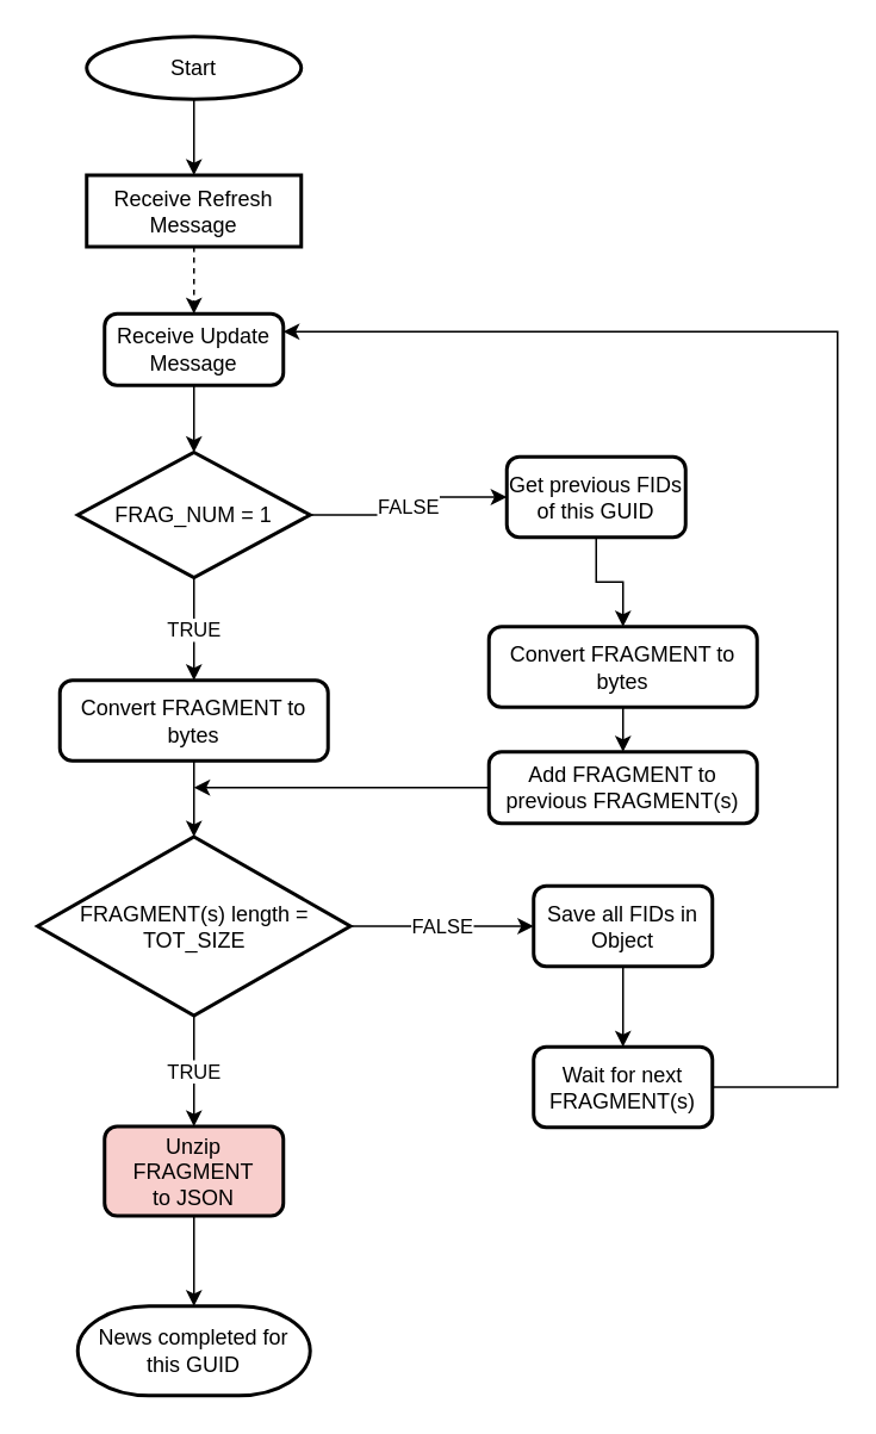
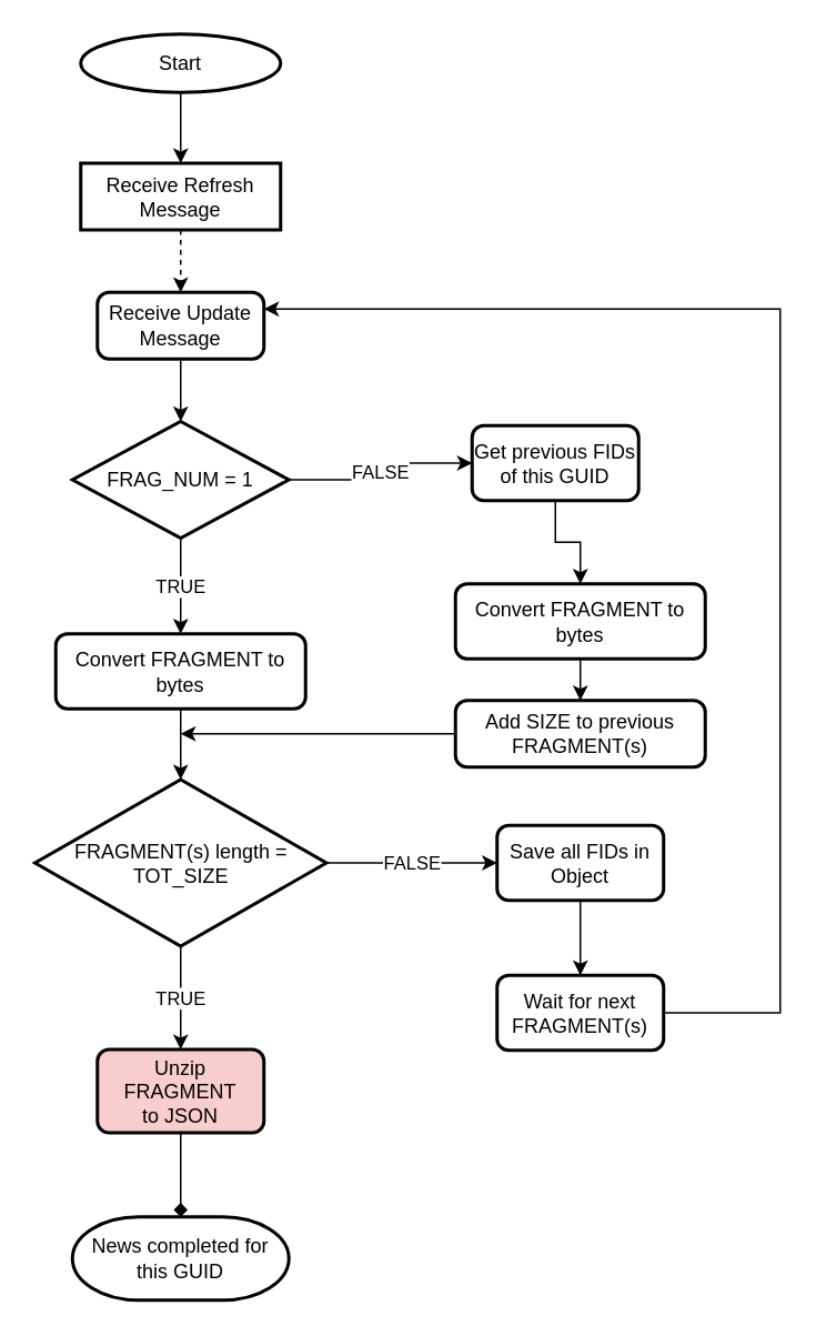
  <mxCell id="0" />
  <mxCell id="1" parent="0" />
  <mxCell id="2" style="edgeStyle=orthogonalEdgeStyle;rounded=0;orthogonalLoop=1;jettySize=auto;html=1;entryX=0.5;entryY=0;entryDx=0;entryDy=0;" edge="1" parent="1" source="3" target="24"><mxGeometry relative="1" as="geometry" /></mxCell>
  <mxCell id="3" value="Start" style="strokeWidth=2;html=1;shape=mxgraph.flowchart.start_1;whiteSpace=wrap;" parent="1" vertex="1"><mxGeometry x="48" y="20" width="120" height="35" as="geometry" /></mxCell>
  <mxCell id="4" style="edgeStyle=orthogonalEdgeStyle;rounded=0;orthogonalLoop=1;jettySize=auto;html=1;exitX=0.5;exitY=1;exitDx=0;exitDy=0;entryX=0.5;entryY=0;entryDx=0;entryDy=0;entryPerimeter=0;" parent="1" source="5" target="8" edge="1"><mxGeometry relative="1" as="geometry" /></mxCell>
  <mxCell id="5" value="Receive Update Message" style="rounded=1;whiteSpace=wrap;html=1;absoluteArcSize=1;arcSize=14;strokeWidth=2;" parent="1" vertex="1"><mxGeometry x="58" y="175" width="100" height="40" as="geometry" /></mxCell>
  <mxCell id="6" value="FALSE" style="edgeStyle=orthogonalEdgeStyle;rounded=0;orthogonalLoop=1;jettySize=auto;html=1;exitX=1;exitY=0.5;exitDx=0;exitDy=0;exitPerimeter=0;entryX=0;entryY=0.5;entryDx=0;entryDy=0;" parent="1" source="8" target="18" edge="1"><mxGeometry relative="1" as="geometry" /></mxCell>
  <mxCell id="7" value="TRUE" style="edgeStyle=orthogonalEdgeStyle;rounded=0;orthogonalLoop=1;jettySize=auto;html=1;exitX=0.5;exitY=1;exitDx=0;exitDy=0;exitPerimeter=0;entryX=0.5;entryY=0;entryDx=0;entryDy=0;" edge="1" parent="1" source="8" target="10"><mxGeometry relative="1" as="geometry" /></mxCell>
  <mxCell id="8" value="FRAG_NUM = 1" style="strokeWidth=2;html=1;shape=mxgraph.flowchart.decision;whiteSpace=wrap;" parent="1" vertex="1"><mxGeometry x="43" y="252.5" width="130" height="70" as="geometry" /></mxCell>
  <mxCell id="9" style="edgeStyle=orthogonalEdgeStyle;rounded=0;orthogonalLoop=1;jettySize=auto;html=1;exitX=0.5;exitY=1;exitDx=0;exitDy=0;entryX=0.5;entryY=0;entryDx=0;entryDy=0;entryPerimeter=0;" edge="1" parent="1" source="10" target="12"><mxGeometry relative="1" as="geometry" /></mxCell>
  <mxCell id="10" value="Convert FRAGMENT to bytes" style="rounded=1;whiteSpace=wrap;html=1;absoluteArcSize=1;arcSize=14;strokeWidth=2;" parent="1" vertex="1"><mxGeometry x="33" y="380" width="150" height="45" as="geometry" /></mxCell>
  <mxCell id="11" value="TRUE" style="edgeStyle=orthogonalEdgeStyle;rounded=0;orthogonalLoop=1;jettySize=auto;html=1;exitX=0.5;exitY=1;exitDx=0;exitDy=0;exitPerimeter=0;entryX=0.5;entryY=0;entryDx=0;entryDy=0;" edge="1" parent="1" source="12" target="14"><mxGeometry relative="1" as="geometry" /></mxCell>
  <mxCell id="12" value="FRAGMENT(s) length = TOT_SIZE" style="strokeWidth=2;html=1;shape=mxgraph.flowchart.decision;whiteSpace=wrap;" parent="1" vertex="1"><mxGeometry x="20.5" y="467.5" width="175" height="100" as="geometry" /></mxCell>
- <mxCell id="13" style="edgeStyle=orthogonalEdgeStyle;rounded=0;orthogonalLoop=1;jettySize=auto;html=1;entryX=0.5;entryY=0;entryDx=0;entryDy=0;entryPerimeter=0;" edge="1" parent="1" source="14" target="27"><mxGeometry relative="1" as="geometry" /></mxCell>
+ <mxCell id="13" style="edgeStyle=orthogonalEdgeStyle;rounded=0;orthogonalLoop=1;jettySize=auto;html=1;entryX=0.5;entryY=0;entryDx=0;entryDy=0;entryPerimeter=0;endArrow=diamond;" edge="1" parent="1" source="14" target="27"><mxGeometry relative="1" as="geometry" /></mxCell>
  <mxCell id="14" value="&lt;div&gt;Unzip FRAGMENT&lt;/div&gt;&lt;div&gt;to JSON&lt;br&gt;&lt;/div&gt;" style="rounded=1;whiteSpace=wrap;html=1;absoluteArcSize=1;arcSize=14;strokeWidth=2;fillColor=#f8cecc;" parent="1" vertex="1"><mxGeometry x="58" y="629.5" width="100" height="50" as="geometry" /></mxCell>
  <mxCell id="15" value="Save all FIDs in Object" style="rounded=1;whiteSpace=wrap;html=1;absoluteArcSize=1;arcSize=14;strokeWidth=2;" parent="1" vertex="1"><mxGeometry x="298" y="495" width="100" height="45" as="geometry" /></mxCell>
  <mxCell id="16" value="Wait for next FRAGMENT(s)" style="rounded=1;whiteSpace=wrap;html=1;absoluteArcSize=1;arcSize=14;strokeWidth=2;" parent="1" vertex="1"><mxGeometry x="298" y="585" width="100" height="45" as="geometry" /></mxCell>
  <mxCell id="17" style="edgeStyle=orthogonalEdgeStyle;rounded=0;orthogonalLoop=1;jettySize=auto;html=1;exitX=0.5;exitY=1;exitDx=0;exitDy=0;entryX=0.5;entryY=0;entryDx=0;entryDy=0;" parent="1" source="18" target="20" edge="1"><mxGeometry relative="1" as="geometry"><mxPoint x="328" y="365" as="targetPoint" /></mxGeometry></mxCell>
  <mxCell id="18" value="Get previous FIDs of this GUID" style="rounded=1;whiteSpace=wrap;html=1;absoluteArcSize=1;arcSize=14;strokeWidth=2;" parent="1" vertex="1"><mxGeometry x="283" y="255" width="100" height="45" as="geometry" /></mxCell>
  <mxCell id="19" style="edgeStyle=orthogonalEdgeStyle;rounded=0;orthogonalLoop=1;jettySize=auto;html=1;exitX=0.5;exitY=1;exitDx=0;exitDy=0;entryX=0.5;entryY=0;entryDx=0;entryDy=0;" parent="1" source="20" target="21" edge="1"><mxGeometry relative="1" as="geometry" /></mxCell>
  <mxCell id="20" value="Convert FRAGMENT to bytes" style="rounded=1;whiteSpace=wrap;html=1;absoluteArcSize=1;arcSize=14;strokeWidth=2;" parent="1" vertex="1"><mxGeometry x="273" y="350" width="150" height="45" as="geometry" /></mxCell>
- <mxCell id="21" value="Add FRAGMENT to previous FRAGMENT(s)" style="rounded=1;whiteSpace=wrap;html=1;absoluteArcSize=1;arcSize=14;strokeWidth=2;" parent="1" vertex="1"><mxGeometry x="273" y="420" width="150" height="40" as="geometry" /></mxCell>
+ <mxCell id="21" value="Add SIZE to previous FRAGMENT(s)" style="rounded=1;whiteSpace=wrap;html=1;absoluteArcSize=1;arcSize=14;strokeWidth=2;" parent="1" vertex="1"><mxGeometry x="273" y="420" width="150" height="40" as="geometry" /></mxCell>
  <mxCell id="22" style="edgeStyle=orthogonalEdgeStyle;rounded=0;orthogonalLoop=1;jettySize=auto;html=1;exitX=1;exitY=0.5;exitDx=0;exitDy=0;entryX=1;entryY=0.25;entryDx=0;entryDy=0;" parent="1" source="16" target="5" edge="1"><mxGeometry relative="1" as="geometry"><mxPoint x="178" y="195" as="targetPoint" /><mxPoint x="593" y="739" as="sourcePoint" /><Array as="points"><mxPoint x="468" y="607" /><mxPoint x="468" y="185" /></Array></mxGeometry></mxCell>
  <mxCell id="23" style="edgeStyle=orthogonalEdgeStyle;rounded=0;orthogonalLoop=1;jettySize=auto;html=1;exitX=0.5;exitY=1;exitDx=0;exitDy=0;entryX=0.5;entryY=0;entryDx=0;entryDy=0;dashed=1;" parent="1" source="24" target="5" edge="1"><mxGeometry relative="1" as="geometry" /></mxCell>
  <mxCell id="24" value="Receive Refresh Message" style="whiteSpace=wrap;html=1;absoluteArcSize=1;arcSize=14;strokeWidth=2;rounded=0;" parent="1" vertex="1"><mxGeometry x="48" y="97.5" width="120" height="40" as="geometry" /></mxCell>
  <mxCell id="25" value="FALSE" style="edgeStyle=orthogonalEdgeStyle;rounded=0;orthogonalLoop=1;jettySize=auto;html=1;exitX=1;exitY=0.5;exitDx=0;exitDy=0;exitPerimeter=0;entryX=0;entryY=0.5;entryDx=0;entryDy=0;" edge="1" parent="1" source="12" target="15"><mxGeometry relative="1" as="geometry"><mxPoint x="-82" y="380" as="sourcePoint" /><mxPoint x="258" y="540" as="targetPoint" /></mxGeometry></mxCell>
  <mxCell id="26" style="edgeStyle=orthogonalEdgeStyle;rounded=0;orthogonalLoop=1;jettySize=auto;html=1;exitX=0.5;exitY=1;exitDx=0;exitDy=0;entryX=0.5;entryY=0;entryDx=0;entryDy=0;" edge="1" parent="1" source="15" target="16"><mxGeometry relative="1" as="geometry"><mxPoint x="53" y="430" as="sourcePoint" /><mxPoint x="53" y="500" as="targetPoint" /></mxGeometry></mxCell>
  <mxCell id="27" value="News completed for this GUID" style="strokeWidth=2;html=1;shape=mxgraph.flowchart.terminator;whiteSpace=wrap;" vertex="1" parent="1"><mxGeometry x="43" y="730" width="130" height="50" as="geometry" /></mxCell>
  <mxCell id="28" value="" style="endArrow=classic;html=1;exitX=0;exitY=0.5;exitDx=0;exitDy=0;" edge="1" parent="1" source="21"><mxGeometry width="50" height="50" relative="1" as="geometry"><mxPoint x="18" y="850" as="sourcePoint" /><mxPoint x="108" y="440" as="targetPoint" /></mxGeometry></mxCell>
